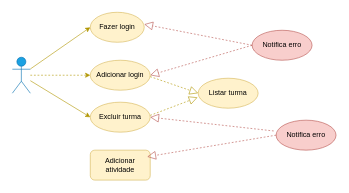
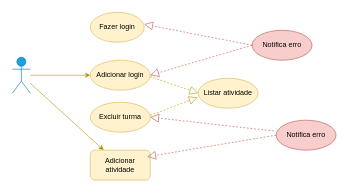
  <mxCell id="0" />
  <mxCell id="1" parent="0" />
- <mxCell id="2" style="rounded=0;orthogonalLoop=1;jettySize=auto;html=1;entryX=0;entryY=0.5;entryDx=0;entryDy=0;fillColor=#e3c800;strokeColor=#B09500;" parent="1" source="5" target="6" edge="1"><mxGeometry relative="1" as="geometry" /></mxCell>
- <mxCell id="3" style="rounded=0;orthogonalLoop=1;jettySize=auto;html=1;entryX=0;entryY=0.5;entryDx=0;entryDy=0;fillColor=#e3c800;strokeColor=#B09500;dashed=1;" parent="1" source="5" target="7" edge="1"><mxGeometry relative="1" as="geometry" /></mxCell>
- <mxCell id="4" style="rounded=0;orthogonalLoop=1;jettySize=auto;html=1;entryX=0;entryY=0.5;entryDx=0;entryDy=0;fillColor=#e3c800;strokeColor=#B09500;" parent="1" source="5" target="9" edge="1"><mxGeometry relative="1" as="geometry" /></mxCell>
+ <mxCell id="2" style="rounded=0;orthogonalLoop=1;jettySize=auto;html=1;fillColor=#e3c800;strokeColor=#B09500;" parent="1" source="5" target="8" edge="1"><mxGeometry relative="1" as="geometry" /></mxCell>
+ <mxCell id="3" style="rounded=0;orthogonalLoop=1;jettySize=auto;html=1;entryX=0;entryY=0.5;entryDx=0;entryDy=0;fillColor=#e3c800;strokeColor=#B09500;" parent="1" source="5" target="7" edge="1"><mxGeometry relative="1" as="geometry" /></mxCell>
  <mxCell id="5" value="Professor" style="shape=umlActor;verticalLabelPosition=bottom;verticalAlign=top;html=1;outlineConnect=0;fillColor=#1ba1e2;fontColor=#ffffff;strokeColor=#006EAF;" parent="1" vertex="1"><mxGeometry x="20" y="95" width="30" height="60" as="geometry" /></mxCell>
  <mxCell id="6" value="Fazer login" style="ellipse;whiteSpace=wrap;html=1;fillColor=#fff2cc;strokeColor=#d6b656;" parent="1" vertex="1"><mxGeometry x="150" y="20" width="90" height="50" as="geometry" /></mxCell>
  <mxCell id="7" value="Adicionar login&lt;br&gt;" style="ellipse;whiteSpace=wrap;html=1;fillColor=#fff2cc;strokeColor=#d6b656;" parent="1" vertex="1"><mxGeometry x="150" y="100" width="100" height="50" as="geometry" /></mxCell>
  <mxCell id="8" value="Adicionar atividade" style="whiteSpace=wrap;html=1;fillColor=#fff2cc;strokeColor=#d6b656;rounded=1;" parent="1" vertex="1"><mxGeometry x="150" y="250" width="100" height="50" as="geometry" /></mxCell>
  <mxCell id="9" value="Excluir turma" style="ellipse;whiteSpace=wrap;html=1;fillColor=#fff2cc;strokeColor=#d6b656;" parent="1" vertex="1"><mxGeometry x="150" y="170" width="100" height="50" as="geometry" /></mxCell>
- <mxCell id="10" value="Listar turma" style="ellipse;whiteSpace=wrap;html=1;fillColor=#fff2cc;strokeColor=#d6b656;" parent="1" vertex="1"><mxGeometry x="330" y="130" width="100" height="50" as="geometry" /></mxCell>
+ <mxCell id="10" value="Listar atividade" style="ellipse;whiteSpace=wrap;html=1;fillColor=#fff2cc;strokeColor=#d6b656;" parent="1" vertex="1"><mxGeometry x="330" y="130" width="100" height="50" as="geometry" /></mxCell>
  <mxCell id="11" value="" style="endArrow=block;dashed=1;endFill=0;endSize=12;html=1;rounded=0;entryX=-0.01;entryY=0.64;entryDx=0;entryDy=0;entryPerimeter=0;fillColor=#e3c800;strokeColor=#B09500;" parent="1" target="10" edge="1"><mxGeometry width="160" relative="1" as="geometry"><mxPoint x="250" y="192" as="sourcePoint" /><mxPoint x="334.645" y="169.998" as="targetPoint" /></mxGeometry></mxCell>
  <mxCell id="12" value="" style="endArrow=block;dashed=1;endFill=0;endSize=12;html=1;rounded=0;entryX=0;entryY=0.5;entryDx=0;entryDy=0;exitX=1;exitY=0.5;exitDx=0;exitDy=0;fillColor=#e3c800;strokeColor=#B09500;" parent="1" target="10" edge="1"><mxGeometry width="160" relative="1" as="geometry"><mxPoint x="250" y="127.32" as="sourcePoint" /><mxPoint x="345" y="105.32" as="targetPoint" /></mxGeometry></mxCell>
  <mxCell id="13" value="Notifica erro" style="ellipse;whiteSpace=wrap;html=1;fillColor=#f8cecc;strokeColor=#b85450;" parent="1" vertex="1"><mxGeometry x="460" y="200" width="100" height="50" as="geometry" /></mxCell>
  <mxCell id="14" value="" style="endArrow=block;dashed=1;endFill=0;endSize=12;html=1;rounded=0;entryX=0.95;entryY=0.22;entryDx=0;entryDy=0;exitX=0;exitY=0.5;exitDx=0;exitDy=0;entryPerimeter=0;fillColor=#f8cecc;gradientColor=#ea6b66;strokeColor=#b85450;" parent="1" source="13" target="8" edge="1"><mxGeometry width="160" relative="1" as="geometry"><mxPoint x="260" y="285" as="sourcePoint" /><mxPoint x="340" y="285" as="targetPoint" /></mxGeometry></mxCell>
  <mxCell id="15" value="" style="endArrow=block;dashed=1;endFill=0;endSize=12;html=1;rounded=0;entryX=1;entryY=0.5;entryDx=0;entryDy=0;exitX=0;exitY=0.5;exitDx=0;exitDy=0;fillColor=#f8cecc;gradientColor=#ea6b66;strokeColor=#b85450;" parent="1" source="16" target="7" edge="1"><mxGeometry width="160" relative="1" as="geometry"><mxPoint x="430" y="210" as="sourcePoint" /><mxPoint x="255" y="271" as="targetPoint" /></mxGeometry></mxCell>
  <mxCell id="16" value="Notifica erro" style="ellipse;whiteSpace=wrap;html=1;fillColor=#f8cecc;strokeColor=#b85450;" parent="1" vertex="1"><mxGeometry x="420" y="50" width="100" height="50" as="geometry" /></mxCell>
  <mxCell id="17" value="" style="endArrow=block;dashed=1;endFill=0;endSize=12;html=1;rounded=0;entryX=1;entryY=0.5;entryDx=0;entryDy=0;exitX=0;exitY=0.5;exitDx=0;exitDy=0;fillColor=#f8cecc;gradientColor=#ea6b66;strokeColor=#b85450;" parent="1" source="16" edge="1"><mxGeometry width="160" relative="1" as="geometry"><mxPoint x="410" y="-10" as="sourcePoint" /><mxPoint x="240" y="40" as="targetPoint" /></mxGeometry></mxCell>
  <mxCell id="18" value="" style="endArrow=block;dashed=1;endFill=0;endSize=12;html=1;rounded=0;entryX=1;entryY=0.5;entryDx=0;entryDy=0;exitX=-0.04;exitY=0.36;exitDx=0;exitDy=0;exitPerimeter=0;fillColor=#f8cecc;gradientColor=#ea6b66;strokeColor=#b85450;" parent="1" source="13" target="9" edge="1"><mxGeometry width="160" relative="1" as="geometry"><mxPoint x="440" y="95" as="sourcePoint" /><mxPoint x="270" y="145" as="targetPoint" /></mxGeometry></mxCell>
